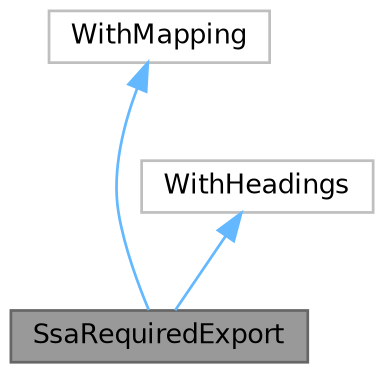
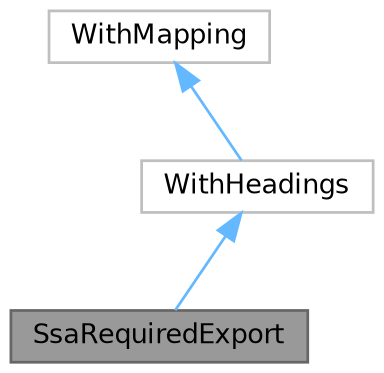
  digraph {
    node [color=grey75 fillcolor=white fontname=Helvetica fontsize=10 shape=box style=filled]
    edge [color=steelblue1 dir=back fontname=Helvetica fontsize=10 labelfontname=Helvetica labelfontsize=10 style=solid]
    n1 [color=gray40 fillcolor=grey60 fontcolor=black height=0.2 label=SsaRequiredExport width=0.4]
    n2 [height=0.2 label=WithHeadings width=0.4]
    n3 [height=0.2 label=WithMapping width=0.4]
    n2 -> n1
-   n3 -> n1
+   n3 -> n2
  }
